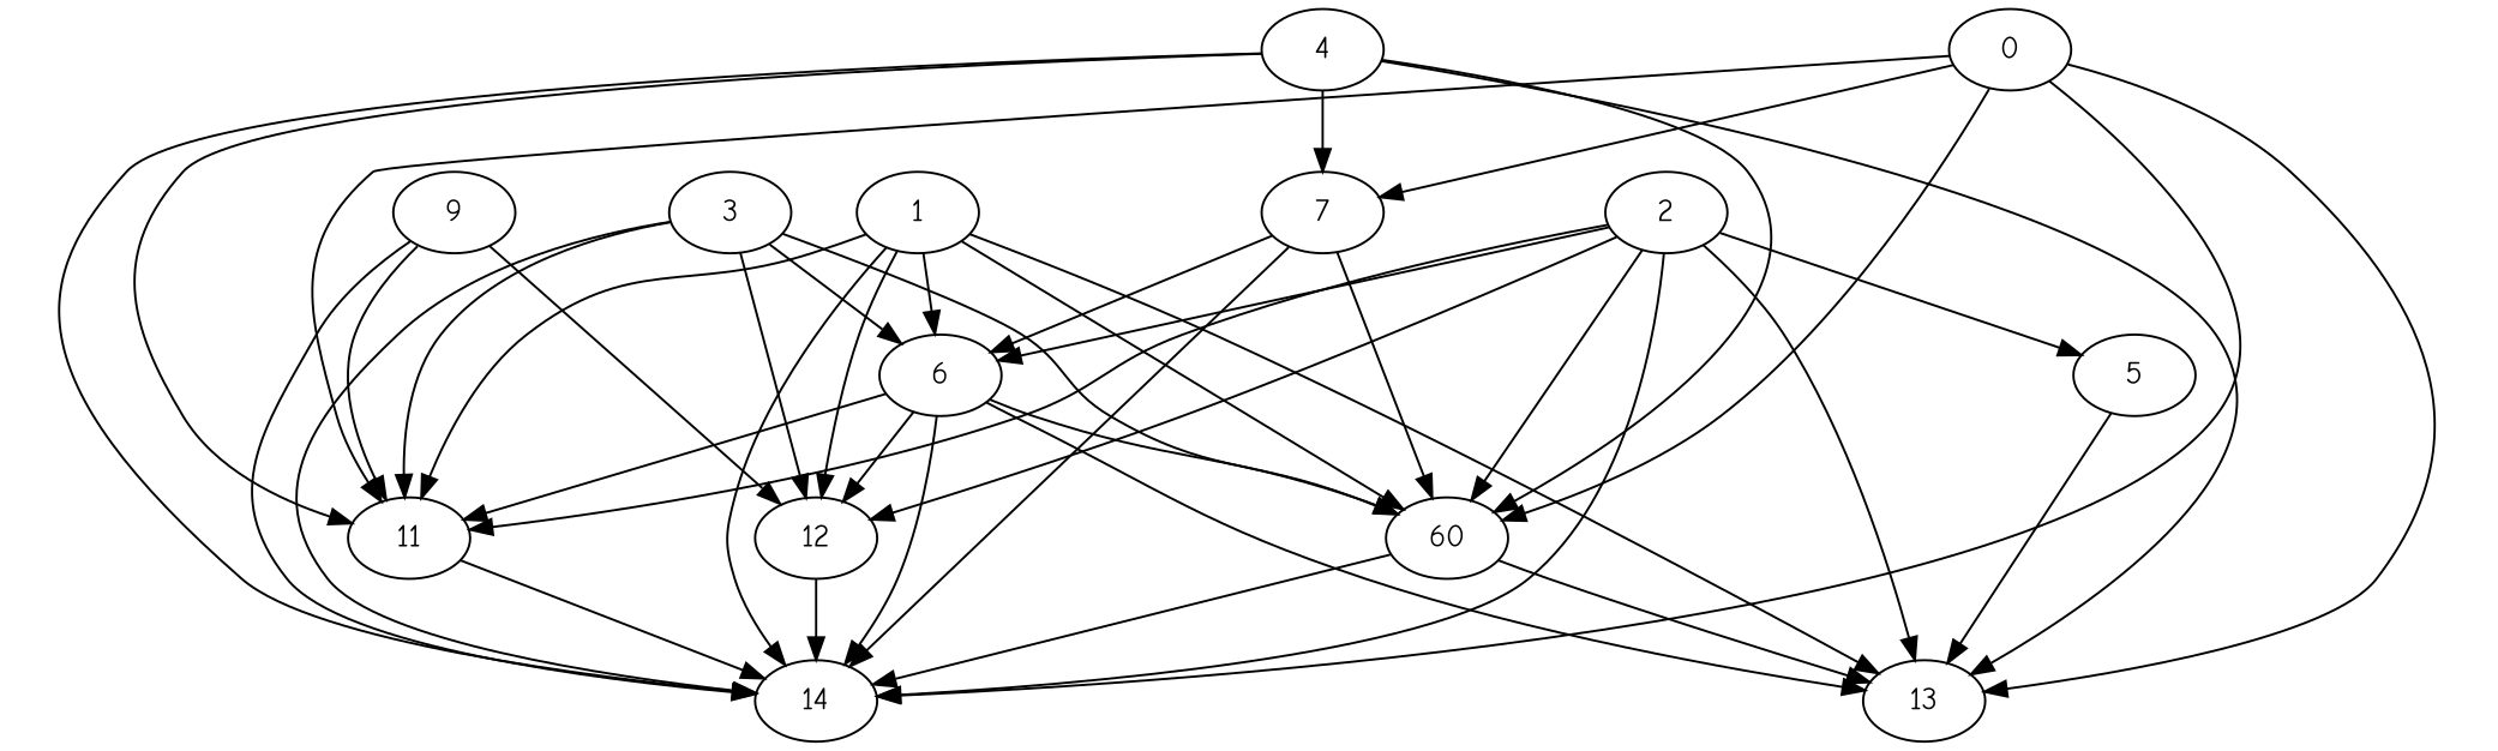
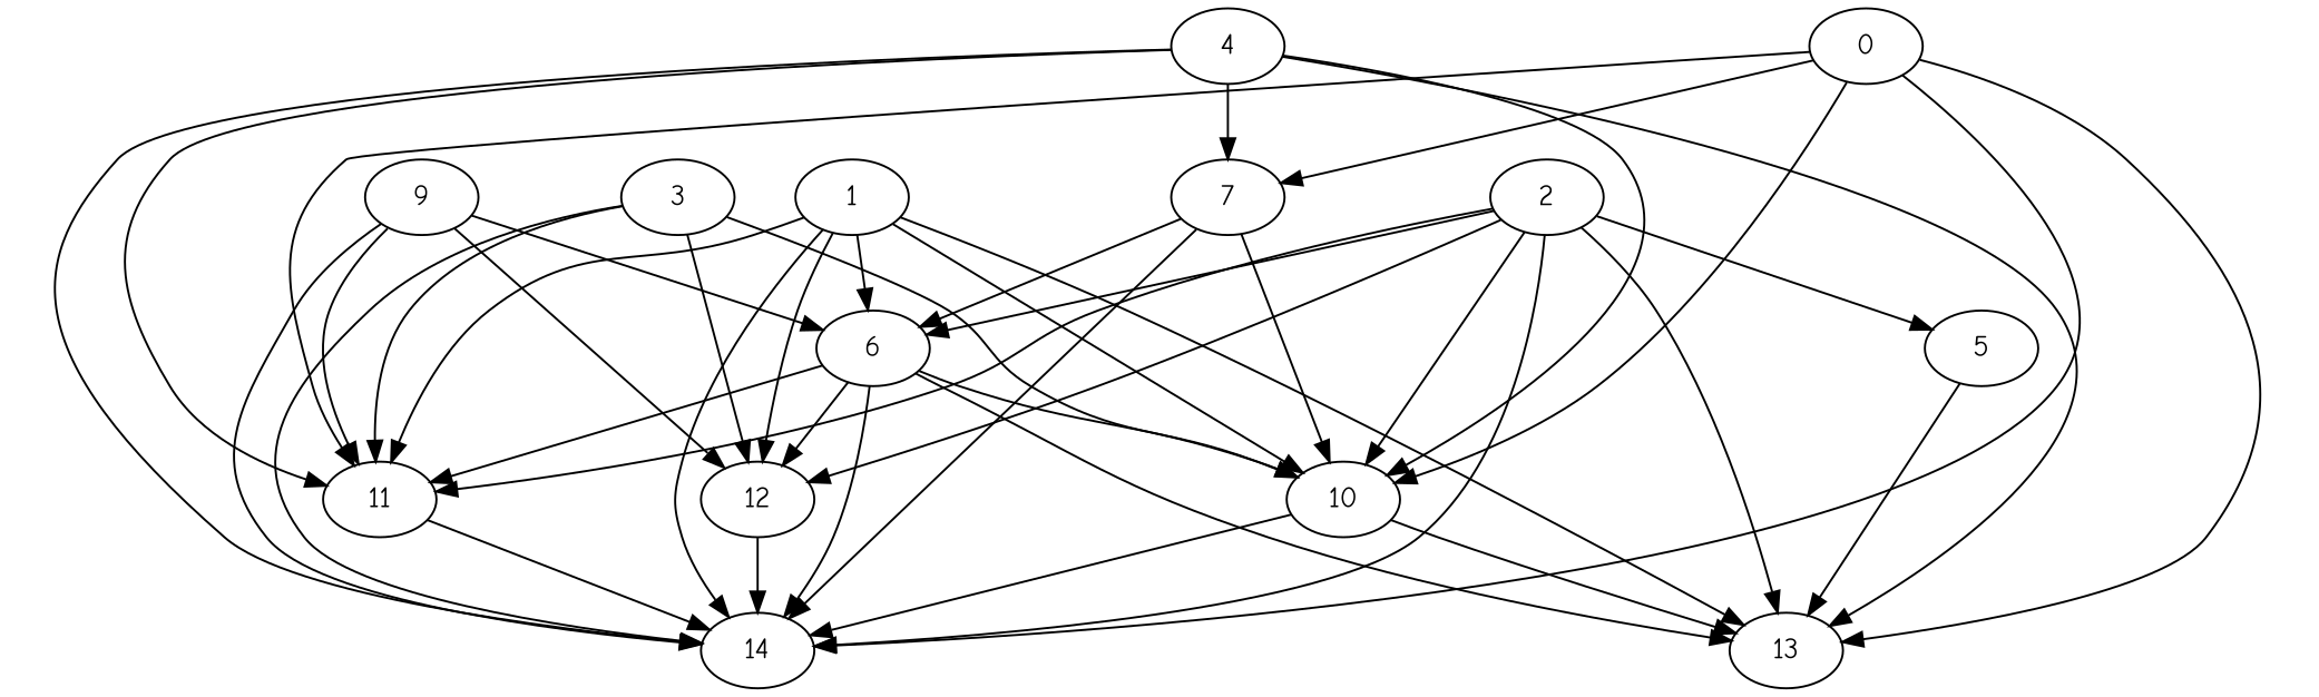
  digraph {
    fontname="Comic Neue"
    node [fontname="Comic Neue"]
    edge [fontname="Comic Neue"]
    6
    12
-   10 [label=60]
+   10
    13
    14
    11
    3
    5
    9
    1
    2
    0
    7
    4
    6 -> 12
    6 -> 10
    6 -> 13
    6 -> 14
    6 -> 11
    12 -> 14
    10 -> 13
    10 -> 14
    11 -> 14
-   3 -> 6
+   9 -> 6
    3 -> 12
    3 -> 10
    3 -> 14
    3 -> 11
    5 -> 13
    9 -> 12
    9 -> 14
    9 -> 11
    1 -> 6
    1 -> 12
    1 -> 10
    1 -> 13
    1 -> 14
    1 -> 11
    2 -> 6
    2 -> 12
    2 -> 10
    2 -> 13
    2 -> 14
    2 -> 11
    2 -> 5
    0 -> 10
    0 -> 13
    0 -> 14
    0 -> 11
    0 -> 7
    7 -> 6
    7 -> 10
    7 -> 14
    4 -> 10
    4 -> 13
    4 -> 14
    4 -> 11
    4 -> 7
  }
